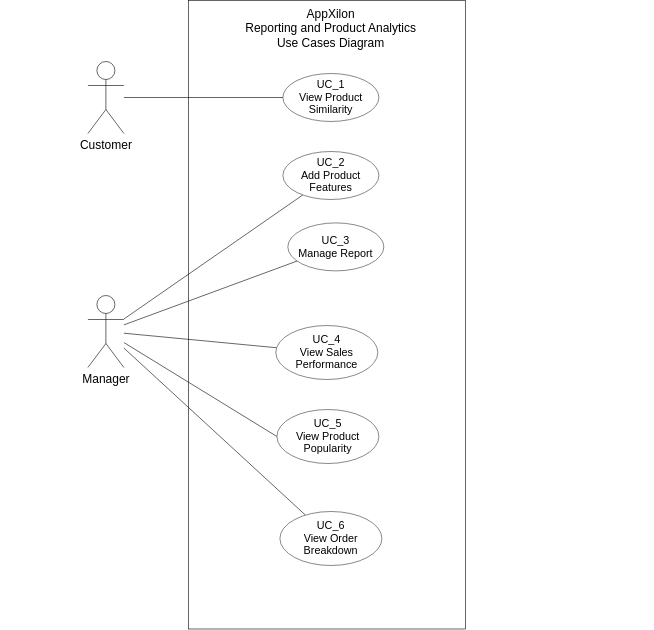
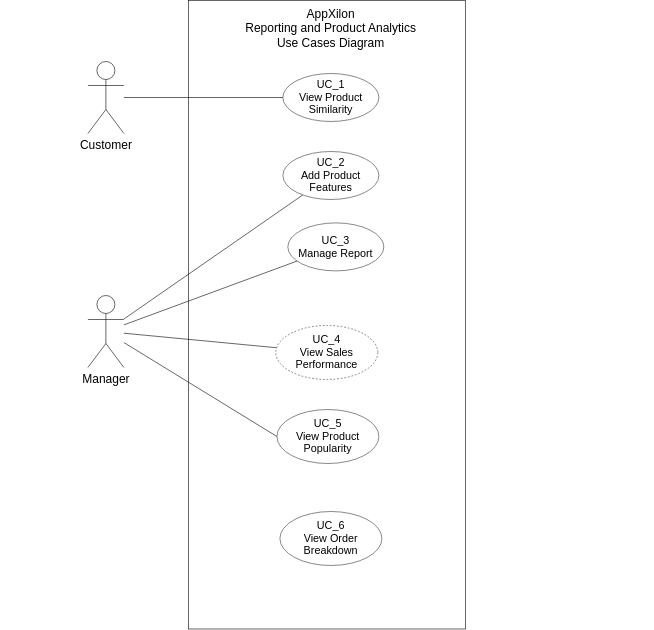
  <mxCell id="0" />
  <mxCell id="1" parent="0" />
  <mxCell id="2" value="" style="rounded=0;whiteSpace=wrap;html=1;rotation=-90;fillColor=none;" vertex="1" parent="1"><mxGeometry x="20.52" y="281.21" width="1047.39" height="461.78" as="geometry" /></mxCell>
  <mxCell id="3" value="&lt;font style=&quot;font-size: 18px&quot;&gt;UC_1&lt;br&gt;View Product Similarity&lt;br&gt;&lt;/font&gt;" style="ellipse;whiteSpace=wrap;html=1;labelBackgroundColor=none;fillColor=#FFFFFF;strokeColor=#36393d;" vertex="1" parent="1"><mxGeometry x="471" y="110" width="160" height="80" as="geometry" /></mxCell>
  <mxCell id="4" style="edgeStyle=none;rounded=0;orthogonalLoop=1;jettySize=auto;html=1;endArrow=none;endFill=0;" edge="1" parent="1" source="5" target="13"><mxGeometry relative="1" as="geometry" /></mxCell>
  <mxCell id="5" value="&lt;font size=&quot;4&quot;&gt;UC_3&lt;br&gt;Manage Report&lt;/font&gt;" style="ellipse;whiteSpace=wrap;html=1;fillColor=#FFFFFF;strokeColor=#36393d;" vertex="1" parent="1"><mxGeometry x="479.21" y="359" width="160" height="80" as="geometry" /></mxCell>
  <mxCell id="6" style="edgeStyle=none;rounded=0;orthogonalLoop=1;jettySize=auto;html=1;endArrow=none;endFill=0;" edge="1" parent="1" source="7" target="13"><mxGeometry relative="1" as="geometry"><mxPoint x="146" y="450" as="targetPoint" /></mxGeometry></mxCell>
- <mxCell id="7" value="&lt;font style=&quot;font-size: 18px&quot;&gt;UC_4&lt;br&gt;View Sales Performance&lt;/font&gt;" style="ellipse;whiteSpace=wrap;html=1;fillColor=#FFFFFF;strokeColor=#36393d;" vertex="1" parent="1"><mxGeometry x="459.21" y="530" width="170" height="90" as="geometry" /></mxCell>
+ <mxCell id="7" value="&lt;font style=&quot;font-size: 18px&quot;&gt;UC_4&lt;br&gt;View Sales Performance&lt;/font&gt;" style="ellipse;whiteSpace=wrap;html=1;fillColor=#FFFFFF;strokeColor=#36393d;dashed=1;" vertex="1" parent="1"><mxGeometry x="459.21" y="530" width="170" height="90" as="geometry" /></mxCell>
  <mxCell id="8" value="&lt;font style=&quot;font-size: 20px&quot;&gt;AppXilon&lt;br&gt;Reporting and Product Analytics&lt;br&gt;Use Cases Diagram&lt;br&gt;&lt;/font&gt;" style="text;html=1;strokeColor=none;fillColor=none;align=center;verticalAlign=middle;whiteSpace=wrap;rounded=0;labelBackgroundColor=none;fontSize=18;" vertex="1" parent="1"><mxGeometry x="376" y="20" width="350" height="30" as="geometry" /></mxCell>
  <mxCell id="9" style="edgeStyle=none;rounded=0;orthogonalLoop=1;jettySize=auto;html=1;endArrow=none;endFill=0;" edge="1" parent="1" source="10" target="3"><mxGeometry relative="1" as="geometry" /></mxCell>
  <mxCell id="10" value="Customer" style="shape=umlActor;verticalLabelPosition=bottom;verticalAlign=top;html=1;outlineConnect=0;labelBackgroundColor=none;fontSize=20;fillColor=none;" vertex="1" parent="1"><mxGeometry x="146" y="90" width="60" height="120" as="geometry" /></mxCell>
  <mxCell id="11" style="rounded=0;orthogonalLoop=1;jettySize=auto;html=1;entryX=0;entryY=0.5;entryDx=0;entryDy=0;endArrow=none;endFill=0;" edge="1" parent="1" source="13" target="14"><mxGeometry relative="1" as="geometry" /></mxCell>
- <mxCell id="12" style="edgeStyle=none;rounded=0;orthogonalLoop=1;jettySize=auto;html=1;endArrow=none;endFill=0;" edge="1" parent="1" source="13" target="15"><mxGeometry relative="1" as="geometry" /></mxCell>
  <mxCell id="13" value="Manager" style="shape=umlActor;verticalLabelPosition=bottom;verticalAlign=top;html=1;outlineConnect=0;labelBackgroundColor=none;fontSize=20;fillColor=none;" vertex="1" parent="1"><mxGeometry x="146" y="480" width="60" height="120" as="geometry" /></mxCell>
  <mxCell id="14" value="&lt;font style=&quot;font-size: 18px&quot;&gt;UC_5&lt;br&gt;View Product Popularity&lt;/font&gt;" style="ellipse;whiteSpace=wrap;html=1;fillColor=#FFFFFF;strokeColor=#36393d;" vertex="1" parent="1"><mxGeometry x="461" y="670" width="170" height="90" as="geometry" /></mxCell>
  <mxCell id="15" value="&lt;font style=&quot;font-size: 18px&quot;&gt;UC_6&lt;br&gt;View Order Breakdown&lt;/font&gt;" style="ellipse;whiteSpace=wrap;html=1;fillColor=#FFFFFF;strokeColor=#36393d;" vertex="1" parent="1"><mxGeometry x="466" y="840" width="170" height="90" as="geometry" /></mxCell>
  <mxCell id="16" style="edgeStyle=none;rounded=0;orthogonalLoop=1;jettySize=auto;html=1;endArrow=none;endFill=0;" edge="1" parent="1" source="17" target="13"><mxGeometry relative="1" as="geometry" /></mxCell>
  <mxCell id="17" value="&lt;font size=&quot;4&quot;&gt;UC_2&lt;br&gt;Add Product Features&lt;/font&gt;" style="ellipse;whiteSpace=wrap;html=1;fillColor=#FFFFFF;strokeColor=#36393d;" vertex="1" parent="1"><mxGeometry x="471" y="240" width="160" height="80" as="geometry" /></mxCell>
